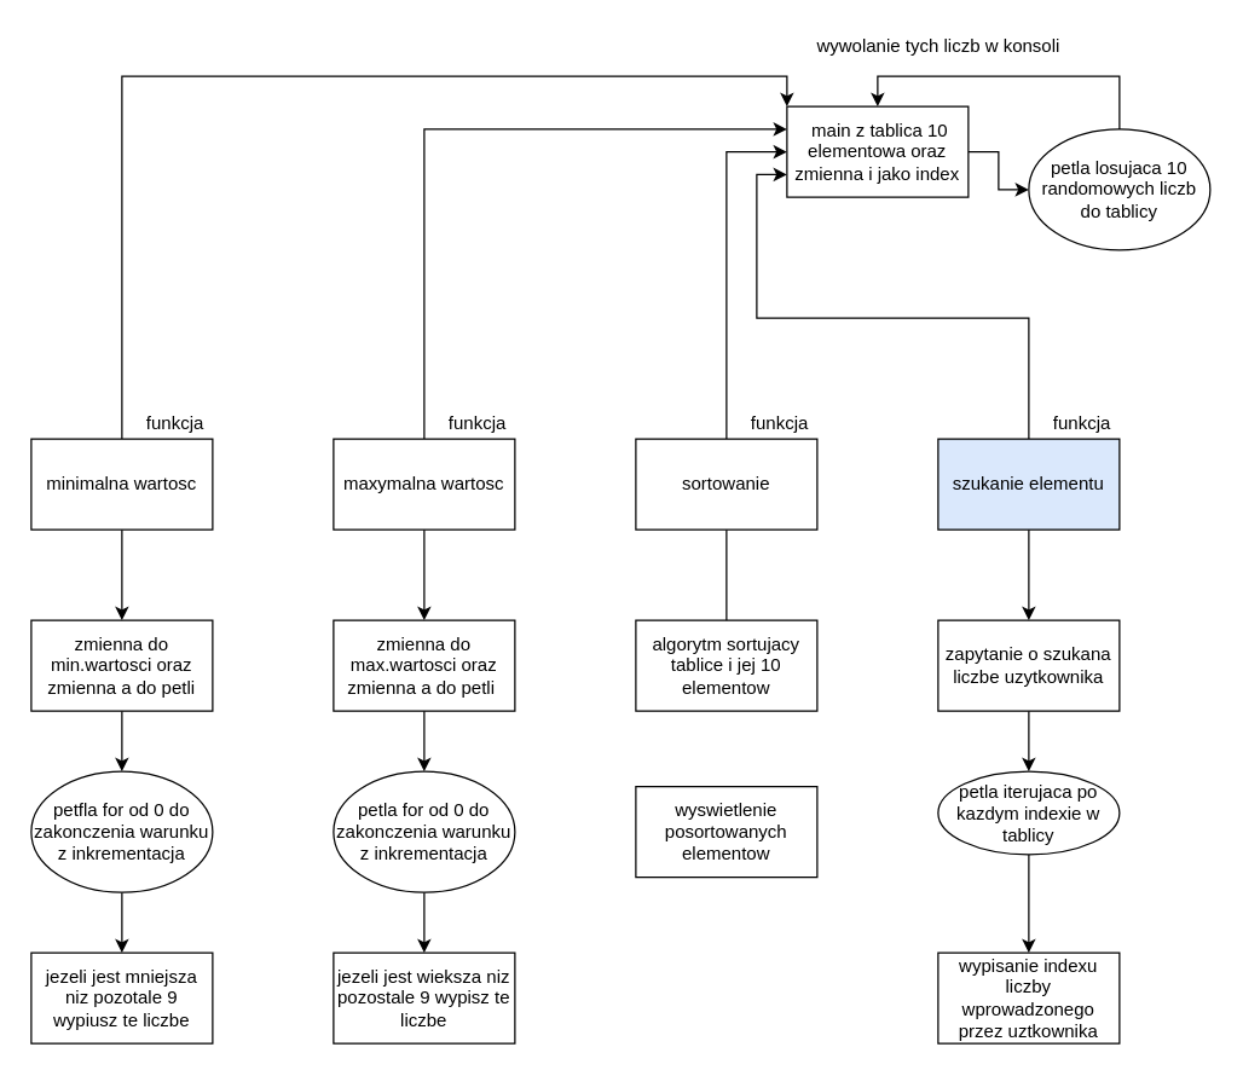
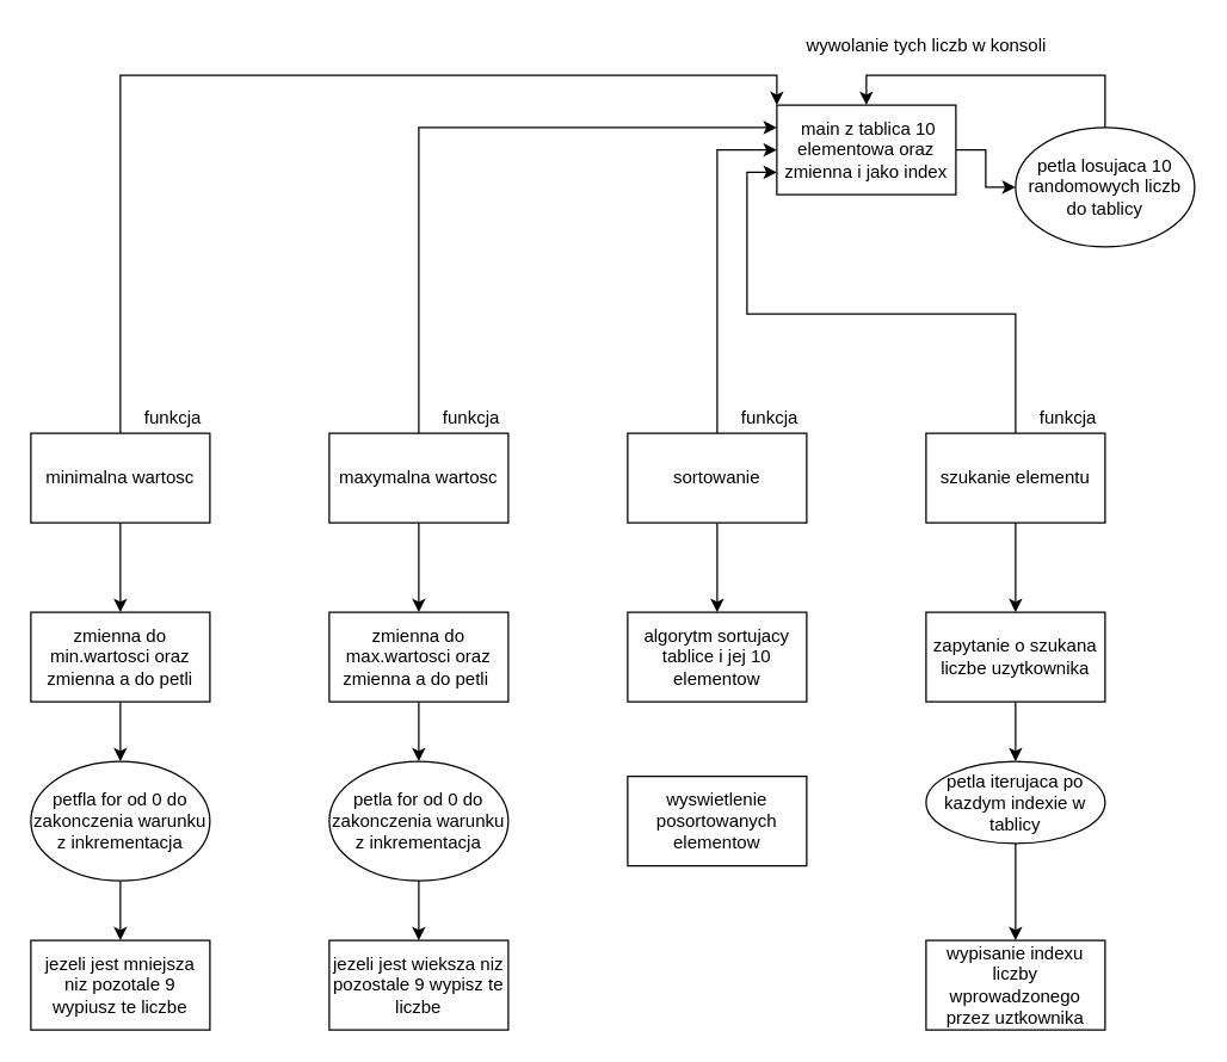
  <mxCell id="0" />
  <mxCell id="1" parent="0" />
  <mxCell id="2" style="edgeStyle=orthogonalEdgeStyle;rounded=0;orthogonalLoop=1;jettySize=auto;html=1;exitX=1;exitY=0.5;exitDx=0;exitDy=0;entryX=0;entryY=0.5;entryDx=0;entryDy=0;" edge="1" parent="1" source="3" target="21"><mxGeometry relative="1" as="geometry" /></mxCell>
  <mxCell id="3" value="&amp;nbsp;main z tablica 10 elementowa oraz zmienna i jako index" style="whiteSpace=wrap;html=1;" vertex="1" parent="1"><mxGeometry x="520" y="70" width="120" height="60" as="geometry" /></mxCell>
  <mxCell id="4" style="edgeStyle=orthogonalEdgeStyle;rounded=0;orthogonalLoop=1;jettySize=auto;html=1;exitX=0.5;exitY=0;exitDx=0;exitDy=0;entryX=0;entryY=0;entryDx=0;entryDy=0;" edge="1" parent="1" source="6" target="3"><mxGeometry relative="1" as="geometry" /></mxCell>
  <mxCell id="5" style="edgeStyle=orthogonalEdgeStyle;rounded=0;orthogonalLoop=1;jettySize=auto;html=1;exitX=0.5;exitY=1;exitDx=0;exitDy=0;entryX=0.5;entryY=0;entryDx=0;entryDy=0;" edge="1" parent="1" source="6" target="29"><mxGeometry relative="1" as="geometry" /></mxCell>
  <mxCell id="6" value="minimalna wartosc" style="whiteSpace=wrap;html=1;" vertex="1" parent="1"><mxGeometry x="20" y="290" width="120" height="60" as="geometry" /></mxCell>
  <mxCell id="7" style="edgeStyle=orthogonalEdgeStyle;rounded=0;orthogonalLoop=1;jettySize=auto;html=1;exitX=0.5;exitY=0;exitDx=0;exitDy=0;entryX=0;entryY=0.25;entryDx=0;entryDy=0;" edge="1" parent="1" source="9" target="3"><mxGeometry relative="1" as="geometry" /></mxCell>
  <mxCell id="8" style="edgeStyle=orthogonalEdgeStyle;rounded=0;orthogonalLoop=1;jettySize=auto;html=1;exitX=0.5;exitY=1;exitDx=0;exitDy=0;" edge="1" parent="1" source="9" target="24"><mxGeometry relative="1" as="geometry" /></mxCell>
  <mxCell id="9" value="maxymalna wartosc" style="whiteSpace=wrap;html=1;" vertex="1" parent="1"><mxGeometry x="220" y="290" width="120" height="60" as="geometry" /></mxCell>
  <mxCell id="10" style="edgeStyle=orthogonalEdgeStyle;rounded=0;orthogonalLoop=1;jettySize=auto;html=1;exitX=0.5;exitY=0;exitDx=0;exitDy=0;entryX=0;entryY=0.5;entryDx=0;entryDy=0;" edge="1" parent="1" source="12" target="3"><mxGeometry relative="1" as="geometry"><mxPoint x="380" y="140" as="targetPoint" /></mxGeometry></mxCell>
- <mxCell id="11" style="edgeStyle=orthogonalEdgeStyle;rounded=0;orthogonalLoop=1;jettySize=auto;html=1;exitX=0.5;exitY=1;exitDx=0;exitDy=0;entryX=0.5;entryY=0;entryDx=0;entryDy=0;endArrow=none;" edge="1" parent="1" source="12" target="33"><mxGeometry relative="1" as="geometry" /></mxCell>
+ <mxCell id="11" style="edgeStyle=orthogonalEdgeStyle;rounded=0;orthogonalLoop=1;jettySize=auto;html=1;exitX=0.5;exitY=1;exitDx=0;exitDy=0;entryX=0.5;entryY=0;entryDx=0;entryDy=0;" edge="1" parent="1" source="12" target="33"><mxGeometry relative="1" as="geometry" /></mxCell>
  <mxCell id="12" value="sortowanie" style="whiteSpace=wrap;html=1;" vertex="1" parent="1"><mxGeometry x="420" y="290" width="120" height="60" as="geometry" /></mxCell>
  <mxCell id="13" style="edgeStyle=orthogonalEdgeStyle;rounded=0;orthogonalLoop=1;jettySize=auto;html=1;exitX=0.5;exitY=0;exitDx=0;exitDy=0;entryX=0;entryY=0.75;entryDx=0;entryDy=0;" edge="1" parent="1" source="15" target="3"><mxGeometry relative="1" as="geometry" /></mxCell>
  <mxCell id="14" style="edgeStyle=orthogonalEdgeStyle;rounded=0;orthogonalLoop=1;jettySize=auto;html=1;exitX=0.5;exitY=1;exitDx=0;exitDy=0;entryX=0.5;entryY=0;entryDx=0;entryDy=0;" edge="1" parent="1" source="15" target="36"><mxGeometry relative="1" as="geometry" /></mxCell>
- <mxCell id="15" value="szukanie elementu" style="whiteSpace=wrap;html=1;fillColor=#dae8fc;" vertex="1" parent="1"><mxGeometry x="620" y="290" width="120" height="60" as="geometry" /></mxCell>
+ <mxCell id="15" value="szukanie elementu" style="whiteSpace=wrap;html=1;" vertex="1" parent="1"><mxGeometry x="620" y="290" width="120" height="60" as="geometry" /></mxCell>
  <mxCell id="16" value="funkcja" style="text;html=1;align=center;verticalAlign=middle;resizable=0;points=[];autosize=1;" vertex="1" parent="1"><mxGeometry x="90" y="270" width="50" height="20" as="geometry" /></mxCell>
  <mxCell id="17" value="funkcja" style="text;html=1;align=center;verticalAlign=middle;resizable=0;points=[];autosize=1;" vertex="1" parent="1"><mxGeometry x="290" y="270" width="50" height="20" as="geometry" /></mxCell>
  <mxCell id="18" value="funkcja" style="text;html=1;align=center;verticalAlign=middle;resizable=0;points=[];autosize=1;" vertex="1" parent="1"><mxGeometry x="490" y="270" width="50" height="20" as="geometry" /></mxCell>
  <mxCell id="19" value="funkcja" style="text;html=1;align=center;verticalAlign=middle;resizable=0;points=[];autosize=1;" vertex="1" parent="1"><mxGeometry x="690" y="270" width="50" height="20" as="geometry" /></mxCell>
  <mxCell id="20" style="edgeStyle=orthogonalEdgeStyle;rounded=0;orthogonalLoop=1;jettySize=auto;html=1;exitX=0.5;exitY=0;exitDx=0;exitDy=0;entryX=0.5;entryY=0;entryDx=0;entryDy=0;" edge="1" parent="1" source="21" target="3"><mxGeometry relative="1" as="geometry" /></mxCell>
  <mxCell id="21" value="petla losujaca 10 randomowych liczb do tablicy" style="ellipse;whiteSpace=wrap;html=1;" vertex="1" parent="1"><mxGeometry x="680" y="85" width="120" height="80" as="geometry" /></mxCell>
  <mxCell id="22" value="wywolanie tych liczb w konsoli" style="text;html=1;align=center;verticalAlign=middle;resizable=0;points=[];autosize=1;" vertex="1" parent="1"><mxGeometry x="530" y="20" width="180" height="20" as="geometry" /></mxCell>
  <mxCell id="23" style="edgeStyle=orthogonalEdgeStyle;rounded=0;orthogonalLoop=1;jettySize=auto;html=1;exitX=0.5;exitY=1;exitDx=0;exitDy=0;entryX=0.5;entryY=0;entryDx=0;entryDy=0;" edge="1" parent="1" source="24" target="26"><mxGeometry relative="1" as="geometry" /></mxCell>
  <mxCell id="24" value="zmienna do max.wartosci oraz zmienna a do petli&amp;nbsp;" style="whiteSpace=wrap;html=1;" vertex="1" parent="1"><mxGeometry x="220" y="410" width="120" height="60" as="geometry" /></mxCell>
  <mxCell id="25" style="edgeStyle=orthogonalEdgeStyle;rounded=0;orthogonalLoop=1;jettySize=auto;html=1;exitX=0.5;exitY=1;exitDx=0;exitDy=0;entryX=0.5;entryY=0;entryDx=0;entryDy=0;" edge="1" parent="1" source="26" target="27"><mxGeometry relative="1" as="geometry" /></mxCell>
  <mxCell id="26" value="petla for od 0 do zakonczenia warunku z inkrementacja" style="ellipse;whiteSpace=wrap;html=1;" vertex="1" parent="1"><mxGeometry x="220" y="510" width="120" height="80" as="geometry" /></mxCell>
  <mxCell id="27" value="jezeli jest wieksza niz pozostale 9 wypisz te liczbe" style="whiteSpace=wrap;html=1;" vertex="1" parent="1"><mxGeometry x="220" y="630" width="120" height="60" as="geometry" /></mxCell>
  <mxCell id="28" style="edgeStyle=orthogonalEdgeStyle;rounded=0;orthogonalLoop=1;jettySize=auto;html=1;exitX=0.5;exitY=1;exitDx=0;exitDy=0;entryX=0.5;entryY=0;entryDx=0;entryDy=0;" edge="1" parent="1" source="29" target="31"><mxGeometry relative="1" as="geometry" /></mxCell>
  <mxCell id="29" value="zmienna do min.wartosci oraz zmienna a do petli" style="whiteSpace=wrap;html=1;" vertex="1" parent="1"><mxGeometry x="20" y="410" width="120" height="60" as="geometry" /></mxCell>
  <mxCell id="30" style="edgeStyle=orthogonalEdgeStyle;rounded=0;orthogonalLoop=1;jettySize=auto;html=1;exitX=0.5;exitY=1;exitDx=0;exitDy=0;entryX=0.5;entryY=0;entryDx=0;entryDy=0;" edge="1" parent="1" source="31" target="32"><mxGeometry relative="1" as="geometry" /></mxCell>
  <mxCell id="31" value="petfla for od 0 do zakonczenia warunku z inkrementacja" style="ellipse;whiteSpace=wrap;html=1;" vertex="1" parent="1"><mxGeometry x="20" y="510" width="120" height="80" as="geometry" /></mxCell>
  <mxCell id="32" value="jezeli jest mniejsza niz pozotale 9 wypiusz te liczbe" style="whiteSpace=wrap;html=1;" vertex="1" parent="1"><mxGeometry x="20" y="630" width="120" height="60" as="geometry" /></mxCell>
  <mxCell id="33" value="algorytm sortujacy tablice i jej 10 elementow" style="whiteSpace=wrap;html=1;" vertex="1" parent="1"><mxGeometry x="420" y="410" width="120" height="60" as="geometry" /></mxCell>
  <mxCell id="34" value="wyswietlenie posortowanych elementow" style="whiteSpace=wrap;html=1;" vertex="1" parent="1"><mxGeometry x="420" y="520" width="120" height="60" as="geometry" /></mxCell>
  <mxCell id="35" style="edgeStyle=orthogonalEdgeStyle;rounded=0;orthogonalLoop=1;jettySize=auto;html=1;exitX=0.5;exitY=1;exitDx=0;exitDy=0;entryX=0.5;entryY=0;entryDx=0;entryDy=0;" edge="1" parent="1" source="36" target="38"><mxGeometry relative="1" as="geometry" /></mxCell>
  <mxCell id="36" value="zapytanie o szukana liczbe uzytkownika" style="whiteSpace=wrap;html=1;" vertex="1" parent="1"><mxGeometry x="620" y="410" width="120" height="60" as="geometry" /></mxCell>
  <mxCell id="37" style="edgeStyle=orthogonalEdgeStyle;rounded=0;orthogonalLoop=1;jettySize=auto;html=1;exitX=0.5;exitY=1;exitDx=0;exitDy=0;entryX=0.5;entryY=0;entryDx=0;entryDy=0;" edge="1" parent="1" source="38" target="39"><mxGeometry relative="1" as="geometry" /></mxCell>
  <mxCell id="38" value="petla iterujaca po kazdym indexie w tablicy" style="ellipse;whiteSpace=wrap;html=1;" vertex="1" parent="1"><mxGeometry x="620" y="510" width="120" height="55" as="geometry" /></mxCell>
  <mxCell id="39" value="wypisanie indexu liczby wprowadzonego przez uztkownika" style="whiteSpace=wrap;html=1;" vertex="1" parent="1"><mxGeometry x="620" y="630" width="120" height="60" as="geometry" /></mxCell>
